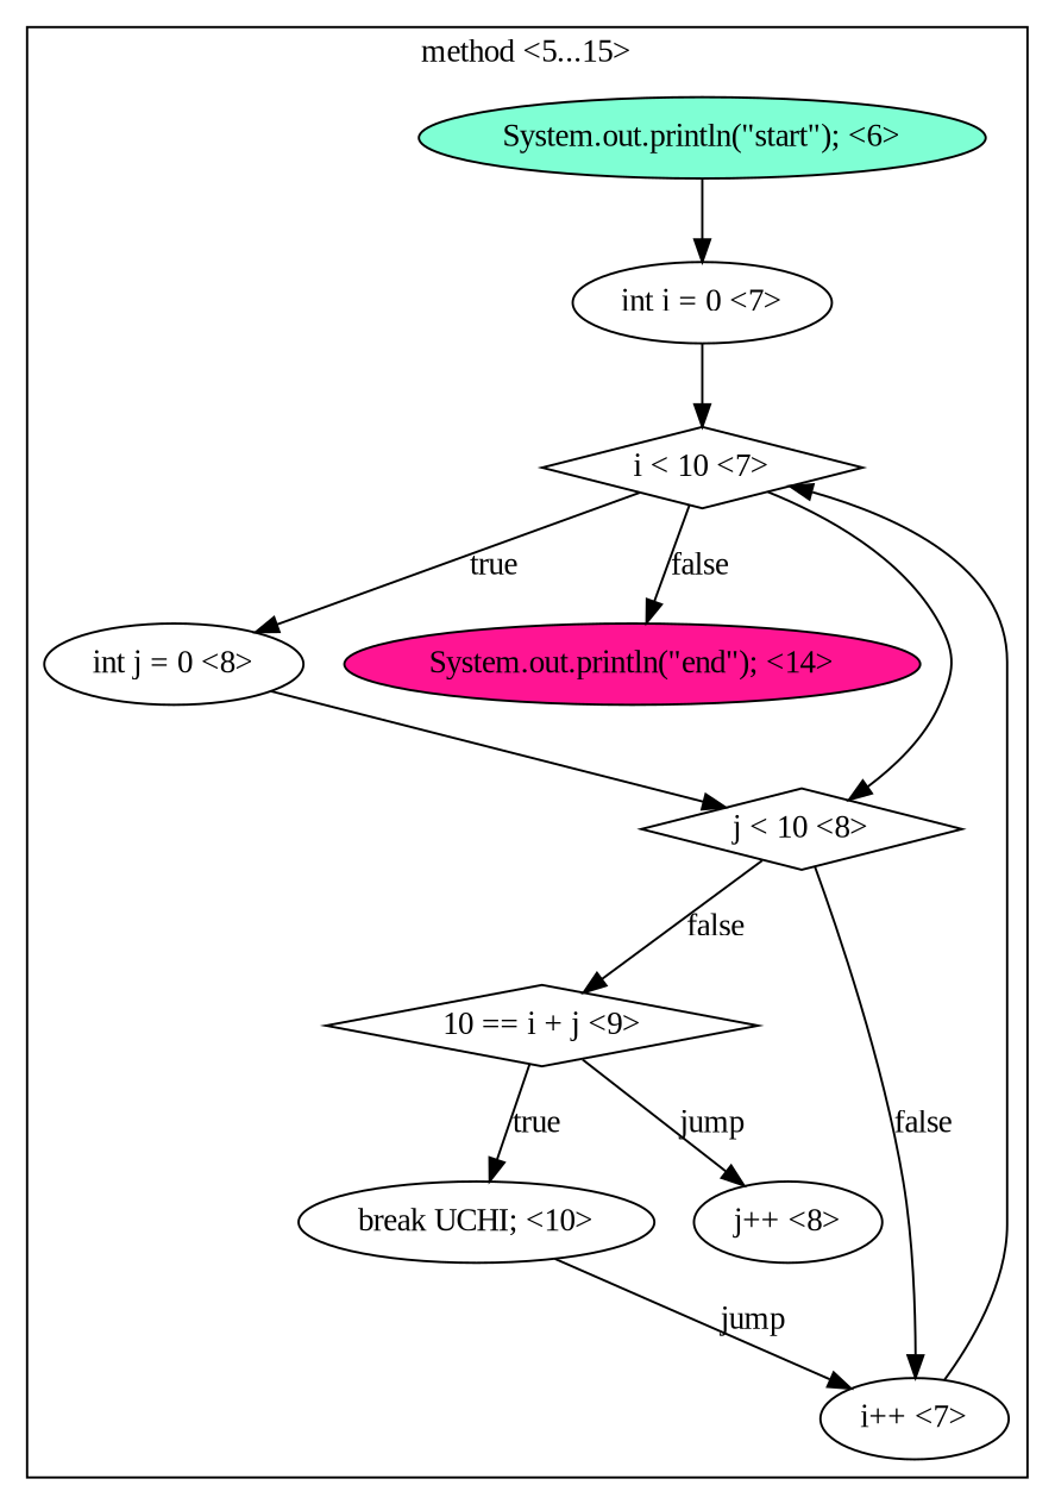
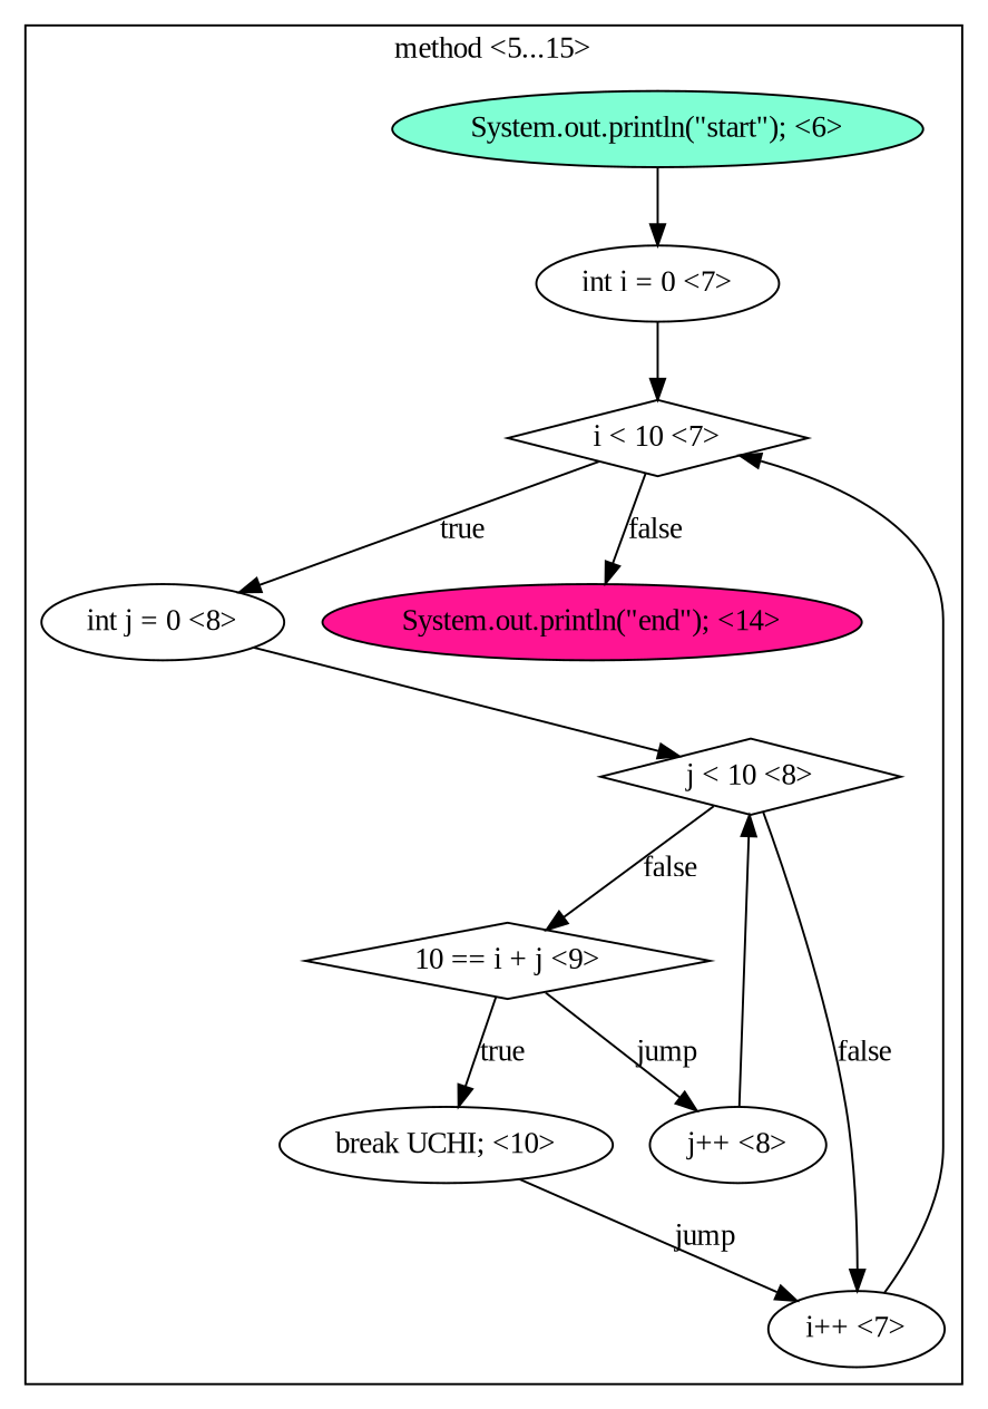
  digraph {
    fontname="Liberation Serif"
    node [fillcolor=white fontname="Liberation Serif" shape=ellipse style=filled]
    edge [fontname="Liberation Serif" style=solid]
    n1 [fillcolor=aquamarine label="System.out.println(\"start\"); <6>"]
    n2 [label="int i = 0 <7>"]
    n3 [label="i < 10 <7>" shape=diamond]
    n4 [label="int j = 0 <8>"]
    n5 [fillcolor=deeppink label="System.out.println(\"end\"); <14>"]
    n6 [label="i++ <7>"]
    n7 [label="j < 10 <8>" shape=diamond]
    n8 [label="10 == i + j <9>" shape=diamond]
    n9 [label="j++ <8>"]
    n10 [label="break UCHI; <10>"]
    subgraph cluster_1 {
      label="method <5...15>"
      n1
      n2
      n3
      n4
      n5
      n6
      n7
      n8
      n9
      n10
    }
    n1 -> n2
    n2 -> n3
    n3 -> n4 [label=true]
    n3 -> n5 [label=false]
    n4 -> n7
    n6 -> n3
    n7 -> n6 [label=false]
    n7 -> n8 [label=false]
    n8 -> n9 [label=jump]
    n8 -> n10 [label=true]
-   n3 -> n7
+   n9 -> n7
    n10 -> n6 [label=jump]
  }
